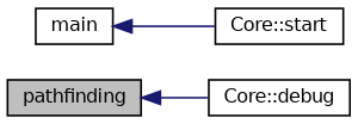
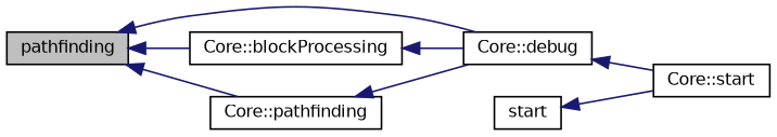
  digraph {
    rankdir=LR
    node [color=black fillcolor=white fontname=Helvetica fontsize=10 shape=record style=filled]
    edge [color=midnightblue dir=back fontname=Helvetica fontsize=10 labelfontname=Helvetica labelfontsize=10 style=solid]
    n1 [fillcolor=grey75 fontcolor=black height=0.2 label=pathfinding width=0.4]
    n2 [height=0.2 label="Core::debug" width=0.4]
+   n3 [height=0.2 label="Core::blockProcessing" width=0.4]
+   n4 [height=0.2 label="Core::pathfinding" width=0.4]
    n5 [height=0.2 label="Core::start" width=0.4]
-   n6 [height=0.2 label=main width=0.4]
+   n6 [height=0.2 label=start width=0.4]
    n1 -> n2
+   n1 -> n3
+   n1 -> n4
+   n2 -> n5
+   n3 -> n2
+   n4 -> n2
    n6 -> n5
  }
